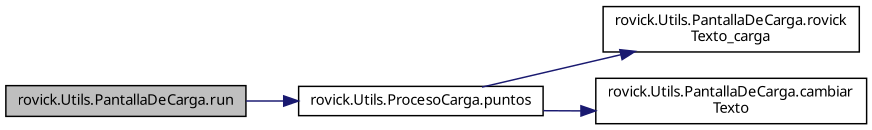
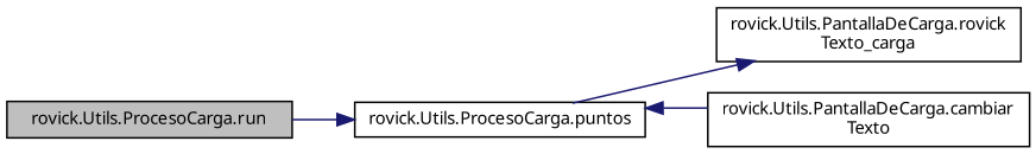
  digraph {
    fontname="Noto Sans"
    rankdir=LR
    node [color=black fillcolor=white fontname="Noto Sans" fontsize=10 shape=record style=filled]
    edge [color=midnightblue fontname="Noto Sans" fontsize=10 labelfontname=Helvetica labelfontsize=10 style=solid]
-   n1 [fillcolor=grey75 fontcolor=black height=0.2 label="rovick.Utils.PantallaDeCarga.run" width=0.4]
+   n1 [fillcolor=grey75 fontcolor=black height=0.2 label="rovick.Utils.ProcesoCarga.run" width=0.4]
    n2 [height=0.2 label="rovick.Utils.ProcesoCarga.puntos" width=0.4]
    n3 [height=0.2 label="rovick.Utils.PantallaDeCarga.rovick\lTexto_carga" width=0.4]
    n4 [height=0.2 label="rovick.Utils.PantallaDeCarga.cambiar\lTexto" width=0.4]
    n1 -> n2
    n2 -> n3
-   n2 -> n4
+   n4 -> n2
  }
